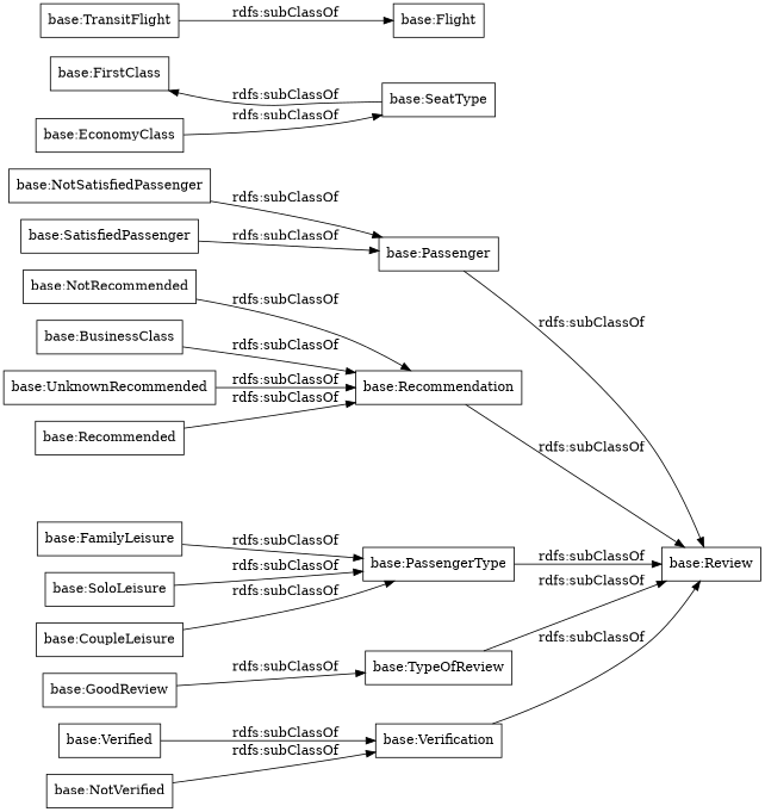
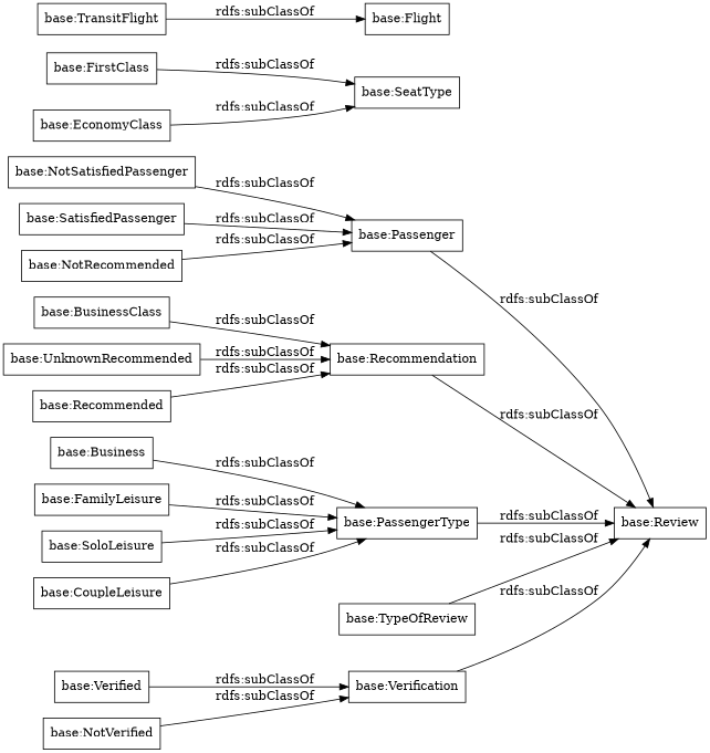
  digraph {
    rankdir=LR
    node [color=black shape=rectangle]
    "base:Verification"
    "base:Review"
    "base:Recommended"
    "base:Recommendation"
    "base:NotRecommended"
    "base:NotSatisfiedPassenger"
    "base:Passenger"
    "base:Verified"
    "base:UnknownRecommended"
    "base:SatisfiedPassenger"
    "base:FirstClass"
    "base:SeatType"
    "base:SoloLeisure"
    "base:PassengerType"
    "base:CoupleLeisure"
    "base:TransitFlight"
    "base:Flight"
+   "base:Business"
    "base:TypeOfReview"
    "base:EconomyClass"
    "base:BusinessClass"
    "base:NotVerified"
-   "base:GoodReview"
    "base:FamilyLeisure"
    "base:Verification" -> "base:Review" [label="rdfs:subClassOf"]
    "base:Recommended" -> "base:Recommendation" [label="rdfs:subClassOf"]
    "base:Recommendation" -> "base:Review" [label="rdfs:subClassOf"]
-   "base:NotRecommended" -> "base:Recommendation" [label="rdfs:subClassOf"]
+   "base:NotRecommended" -> "base:Passenger" [label="rdfs:subClassOf"]
    "base:NotSatisfiedPassenger" -> "base:Passenger" [label="rdfs:subClassOf"]
    "base:Passenger" -> "base:Review" [label="rdfs:subClassOf"]
    "base:Verified" -> "base:Verification" [label="rdfs:subClassOf"]
    "base:UnknownRecommended" -> "base:Recommendation" [label="rdfs:subClassOf"]
    "base:SatisfiedPassenger" -> "base:Passenger" [label="rdfs:subClassOf"]
-   "base:SeatType" -> "base:FirstClass" [label="rdfs:subClassOf"]
+   "base:FirstClass" -> "base:SeatType" [label="rdfs:subClassOf"]
    "base:SoloLeisure" -> "base:PassengerType" [label="rdfs:subClassOf"]
    "base:PassengerType" -> "base:Review" [label="rdfs:subClassOf"]
    "base:CoupleLeisure" -> "base:PassengerType" [label="rdfs:subClassOf"]
    "base:TransitFlight" -> "base:Flight" [label="rdfs:subClassOf"]
+   "base:Business" -> "base:PassengerType" [label="rdfs:subClassOf"]
    "base:TypeOfReview" -> "base:Review" [label="rdfs:subClassOf"]
    "base:EconomyClass" -> "base:SeatType" [label="rdfs:subClassOf"]
    "base:BusinessClass" -> "base:Recommendation" [label="rdfs:subClassOf"]
    "base:NotVerified" -> "base:Verification" [label="rdfs:subClassOf"]
-   "base:GoodReview" -> "base:TypeOfReview" [label="rdfs:subClassOf"]
    "base:FamilyLeisure" -> "base:PassengerType" [label="rdfs:subClassOf"]
  }
